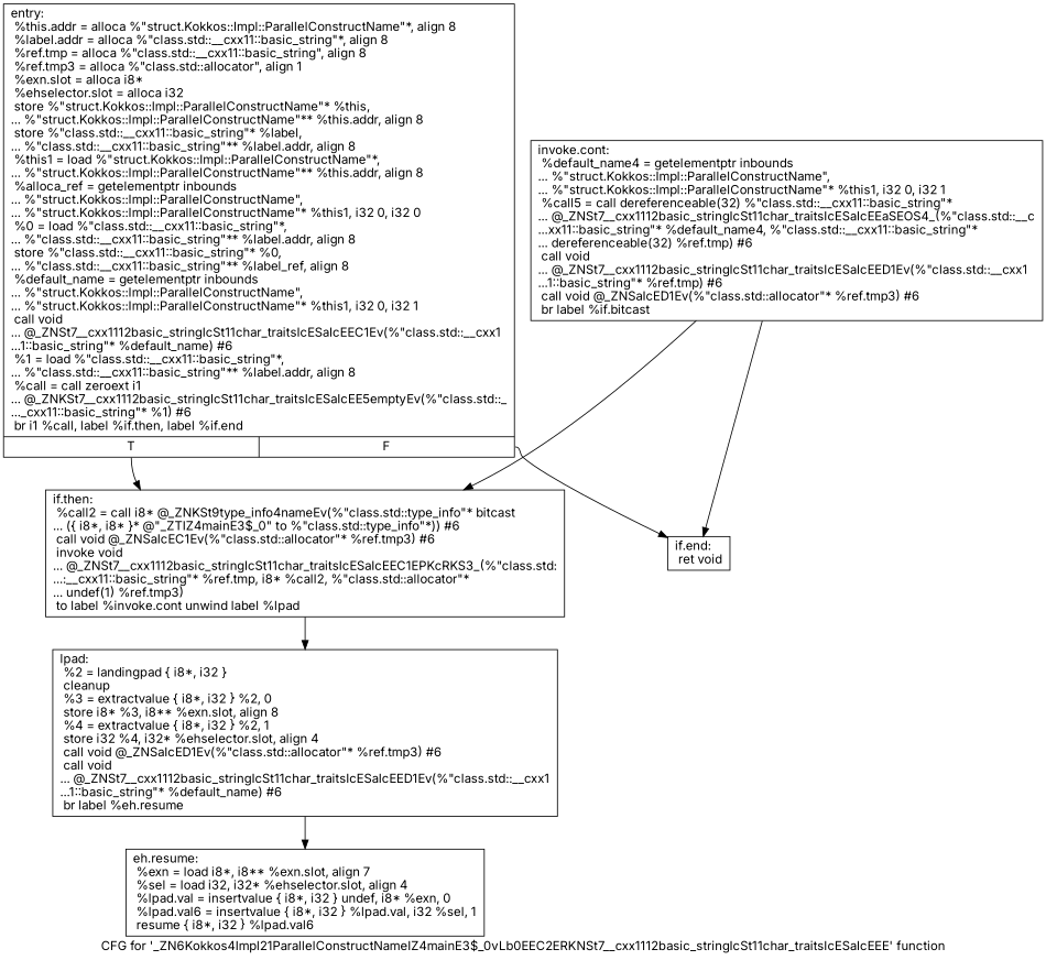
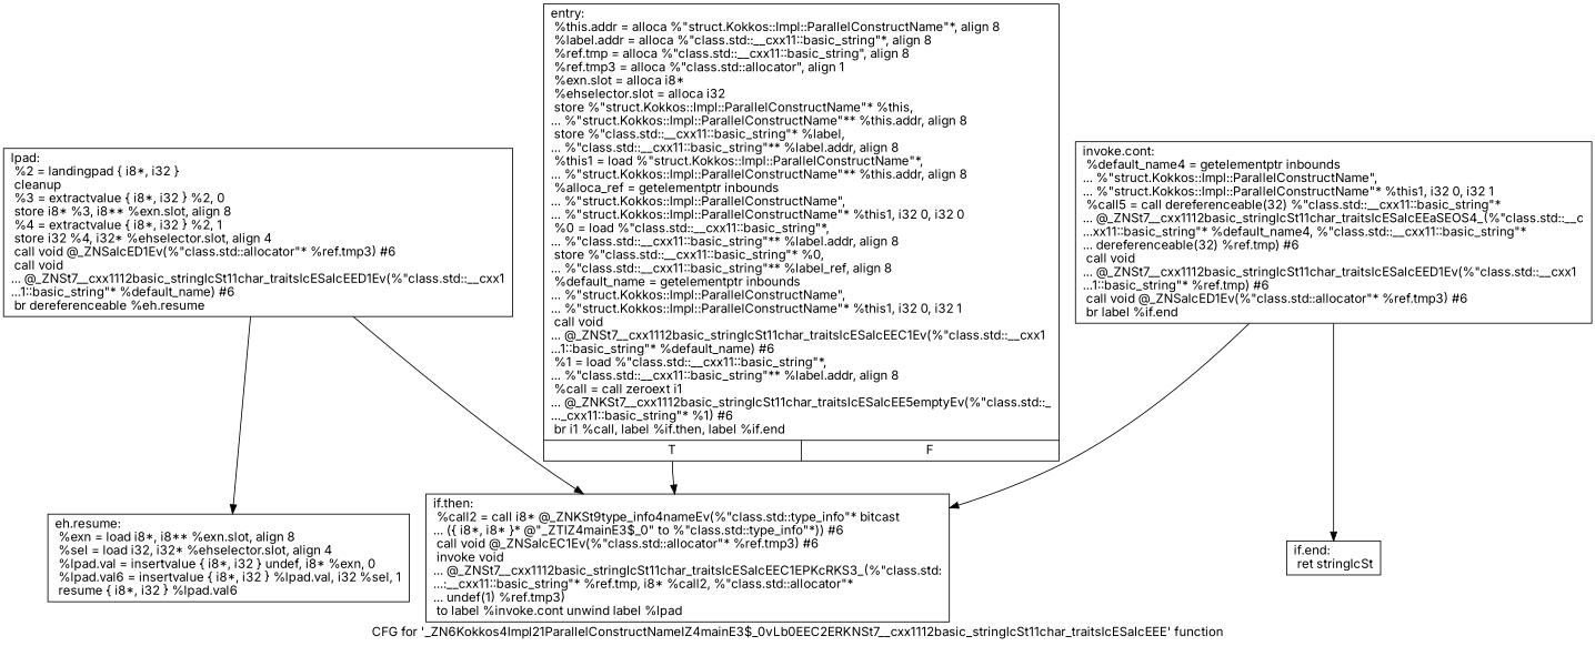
  digraph {
    fontname=Inter
    label="CFG for '_ZN6Kokkos4Impl21ParallelConstructNameIZ4mainE3$_0vLb0EEC2ERKNSt7__cxx1112basic_stringIcSt11char_traitsIcESaIcEEE' function"
    node [fontname=Inter shape=record]
    edge [fontname=Inter]
    n1 [label="{entry:\l  %this.addr = alloca %\"struct.Kokkos::Impl::ParallelConstructName\"*, align 8\l  %label.addr = alloca %\"class.std::__cxx11::basic_string\"*, align 8\l  %ref.tmp = alloca %\"class.std::__cxx11::basic_string\", align 8\l  %ref.tmp3 = alloca %\"class.std::allocator\", align 1\l  %exn.slot = alloca i8*\l  %ehselector.slot = alloca i32\l  store %\"struct.Kokkos::Impl::ParallelConstructName\"* %this,\l... %\"struct.Kokkos::Impl::ParallelConstructName\"** %this.addr, align 8\l  store %\"class.std::__cxx11::basic_string\"* %label,\l... %\"class.std::__cxx11::basic_string\"** %label.addr, align 8\l  %this1 = load %\"struct.Kokkos::Impl::ParallelConstructName\"*,\l... %\"struct.Kokkos::Impl::ParallelConstructName\"** %this.addr, align 8\l  %alloca_ref = getelementptr inbounds\l... %\"struct.Kokkos::Impl::ParallelConstructName\",\l... %\"struct.Kokkos::Impl::ParallelConstructName\"* %this1, i32 0, i32 0\l  %0 = load %\"class.std::__cxx11::basic_string\"*,\l... %\"class.std::__cxx11::basic_string\"** %label.addr, align 8\l  store %\"class.std::__cxx11::basic_string\"* %0,\l... %\"class.std::__cxx11::basic_string\"** %label_ref, align 8\l  %default_name = getelementptr inbounds\l... %\"struct.Kokkos::Impl::ParallelConstructName\",\l... %\"struct.Kokkos::Impl::ParallelConstructName\"* %this1, i32 0, i32 1\l  call void\l... @_ZNSt7__cxx1112basic_stringIcSt11char_traitsIcESaIcEEC1Ev(%\"class.std::__cxx1\l...1::basic_string\"* %default_name) #6\l  %1 = load %\"class.std::__cxx11::basic_string\"*,\l... %\"class.std::__cxx11::basic_string\"** %label.addr, align 8\l  %call = call zeroext i1\l... @_ZNKSt7__cxx1112basic_stringIcSt11char_traitsIcESaIcEE5emptyEv(%\"class.std::_\l..._cxx11::basic_string\"* %1) #6\l  br i1 %call, label %if.then, label %if.end\l|{<s0>T|<s1>F}}"]
    n2 [label="{if.then:                                          \l  %call2 = call i8* @_ZNKSt9type_info4nameEv(%\"class.std::type_info\"* bitcast\l... (\{ i8*, i8* \}* @\"_ZTIZ4mainE3$_0\" to %\"class.std::type_info\"*)) #6\l  call void @_ZNSaIcEC1Ev(%\"class.std::allocator\"* %ref.tmp3) #6\l  invoke void\l... @_ZNSt7__cxx1112basic_stringIcSt11char_traitsIcESaIcEEC1EPKcRKS3_(%\"class.std:\l...:__cxx11::basic_string\"* %ref.tmp, i8* %call2, %\"class.std::allocator\"*\l... undef(1) %ref.tmp3)\l          to label %invoke.cont unwind label %lpad\l}"]
-   n3 [label="{if.end:                                           \l  ret void\l}"]
-   n4 [label="{lpad:                                             \l  %2 = landingpad \{ i8*, i32 \}\l          cleanup\l  %3 = extractvalue \{ i8*, i32 \} %2, 0\l  store i8* %3, i8** %exn.slot, align 8\l  %4 = extractvalue \{ i8*, i32 \} %2, 1\l  store i32 %4, i32* %ehselector.slot, align 4\l  call void @_ZNSaIcED1Ev(%\"class.std::allocator\"* %ref.tmp3) #6\l  call void\l... @_ZNSt7__cxx1112basic_stringIcSt11char_traitsIcESaIcEED1Ev(%\"class.std::__cxx1\l...1::basic_string\"* %default_name) #6\l  br label %eh.resume\l}"]
-   n5 [label="{invoke.cont:                                      \l  %default_name4 = getelementptr inbounds\l... %\"struct.Kokkos::Impl::ParallelConstructName\",\l... %\"struct.Kokkos::Impl::ParallelConstructName\"* %this1, i32 0, i32 1\l  %call5 = call dereferenceable(32) %\"class.std::__cxx11::basic_string\"*\l... @_ZNSt7__cxx1112basic_stringIcSt11char_traitsIcESaIcEEaSEOS4_(%\"class.std::__c\l...xx11::basic_string\"* %default_name4, %\"class.std::__cxx11::basic_string\"*\l... dereferenceable(32) %ref.tmp) #6\l  call void\l... @_ZNSt7__cxx1112basic_stringIcSt11char_traitsIcESaIcEED1Ev(%\"class.std::__cxx1\l...1::basic_string\"* %ref.tmp) #6\l  call void @_ZNSaIcED1Ev(%\"class.std::allocator\"* %ref.tmp3) #6\l  br label %if.bitcast\l}"]
-   n6 [label="{eh.resume:                                        \l  %exn = load i8*, i8** %exn.slot, align 7\l  %sel = load i32, i32* %ehselector.slot, align 4\l  %lpad.val = insertvalue \{ i8*, i32 \} undef, i8* %exn, 0\l  %lpad.val6 = insertvalue \{ i8*, i32 \} %lpad.val, i32 %sel, 1\l  resume \{ i8*, i32 \} %lpad.val6\l}"]
+   n3 [label="{if.end:                                           \l  ret stringIcSt\l}"]
+   n4 [label="{lpad:                                             \l  %2 = landingpad \{ i8*, i32 \}\l          cleanup\l  %3 = extractvalue \{ i8*, i32 \} %2, 0\l  store i8* %3, i8** %exn.slot, align 8\l  %4 = extractvalue \{ i8*, i32 \} %2, 1\l  store i32 %4, i32* %ehselector.slot, align 4\l  call void @_ZNSaIcED1Ev(%\"class.std::allocator\"* %ref.tmp3) #6\l  call void\l... @_ZNSt7__cxx1112basic_stringIcSt11char_traitsIcESaIcEED1Ev(%\"class.std::__cxx1\l...1::basic_string\"* %default_name) #6\l  br dereferenceable %eh.resume\l}"]
+   n5 [label="{invoke.cont:                                      \l  %default_name4 = getelementptr inbounds\l... %\"struct.Kokkos::Impl::ParallelConstructName\",\l... %\"struct.Kokkos::Impl::ParallelConstructName\"* %this1, i32 0, i32 1\l  %call5 = call dereferenceable(32) %\"class.std::__cxx11::basic_string\"*\l... @_ZNSt7__cxx1112basic_stringIcSt11char_traitsIcESaIcEEaSEOS4_(%\"class.std::__c\l...xx11::basic_string\"* %default_name4, %\"class.std::__cxx11::basic_string\"*\l... dereferenceable(32) %ref.tmp) #6\l  call void\l... @_ZNSt7__cxx1112basic_stringIcSt11char_traitsIcESaIcEED1Ev(%\"class.std::__cxx1\l...1::basic_string\"* %ref.tmp) #6\l  call void @_ZNSaIcED1Ev(%\"class.std::allocator\"* %ref.tmp3) #6\l  br label %if.end\l}"]
+   n6 [label="{eh.resume:                                        \l  %exn = load i8*, i8** %exn.slot, align 8\l  %sel = load i32, i32* %ehselector.slot, align 4\l  %lpad.val = insertvalue \{ i8*, i32 \} undef, i8* %exn, 0\l  %lpad.val6 = insertvalue \{ i8*, i32 \} %lpad.val, i32 %sel, 1\l  resume \{ i8*, i32 \} %lpad.val6\l}"]
    n1 -> n2 [tailport=s0]
-   n1 -> n3 [tailport=s1]
-   n2 -> n4
+   n4 -> n2
    n4 -> n6
    n5 -> n2
    n5 -> n3
  }
